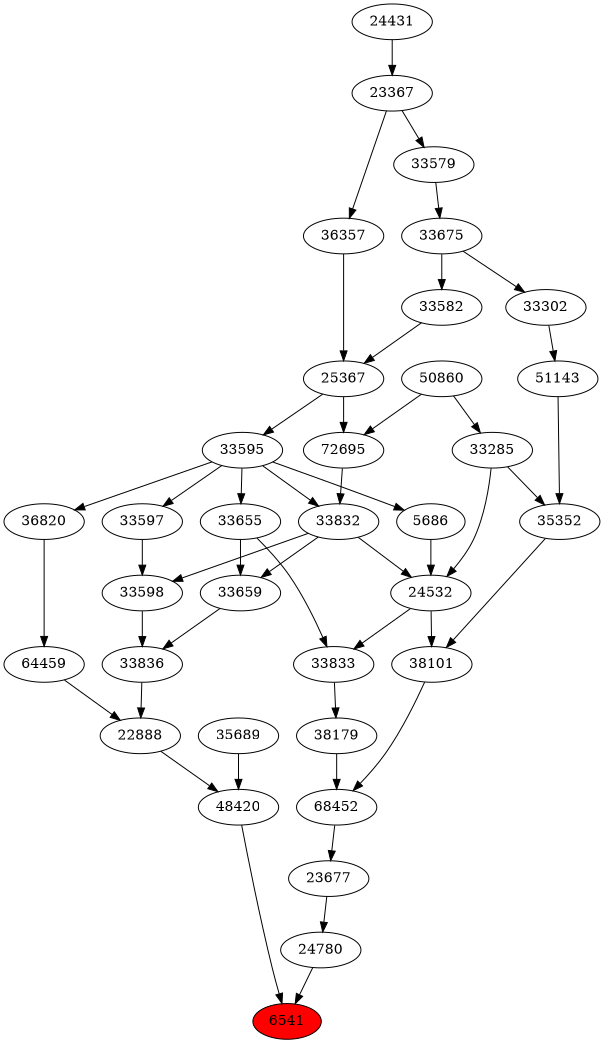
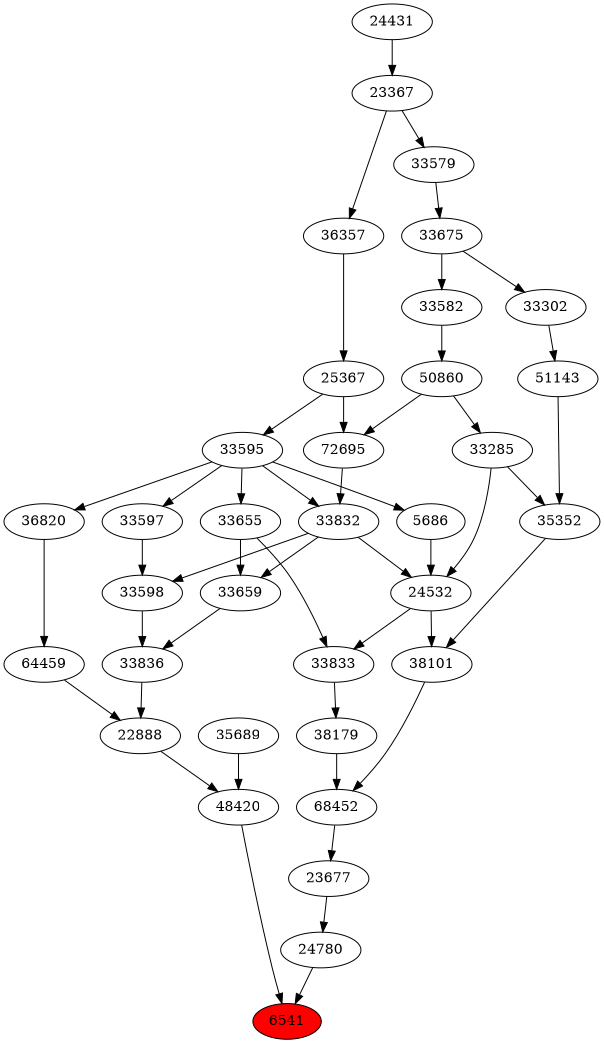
  strict digraph {
    n1 [fillcolor=red label=6541 style=filled]
    n2 [label=48420]
    n3 [label=24780]
    n4 [label=22888]
    n5 [label=35689]
    n6 [label=23677]
    n7 [label=33836]
    n8 [label=64459]
    n9 [label=68452]
    n10 [label=33659]
    n11 [label=33833]
    n12 [label=38179]
    n13 [label=33598]
    n14 [label=36820]
    n15 [label=38101]
    n16 [label=33655]
    n17 [label=33832]
    n18 [label=24532]
    n19 [label=33597]
    n20 [label=33595]
    n21 [label=5686]
    n22 [label=35352]
    n23 [label=72695]
    n24 [label=25367]
    n25 [label=33285]
    n26 [label=51143]
    n27 [label=50860]
    n28 [label=36357]
    n29 [label=33302]
    n30 [label=33582]
    n31 [label=23367]
    n32 [label=33579]
    n33 [label=33675]
    n34 [label=24431]
    n2 -> n1
    n3 -> n1
    n4 -> n2
    n5 -> n2
    n6 -> n3
    n7 -> n4
    n8 -> n4
    n9 -> n6
    n10 -> n7
    n11 -> n12
    n12 -> n9
    n13 -> n7
    n14 -> n8
    n15 -> n9
    n16 -> n10
    n16 -> n11
    n17 -> n10
    n17 -> n13
    n17 -> n18
    n18 -> n11
    n18 -> n15
    n19 -> n13
    n20 -> n14
    n20 -> n16
    n20 -> n17
    n20 -> n19
    n20 -> n21
    n21 -> n18
    n22 -> n15
    n23 -> n17
    n24 -> n20
    n24 -> n23
    n25 -> n18
    n25 -> n22
    n26 -> n22
    n27 -> n23
    n27 -> n25
    n28 -> n24
    n29 -> n26
-   n30 -> n24
+   n30 -> n27
    n31 -> n28
    n31 -> n32
    n32 -> n33
    n33 -> n29
    n33 -> n30
    n34 -> n31
  }
